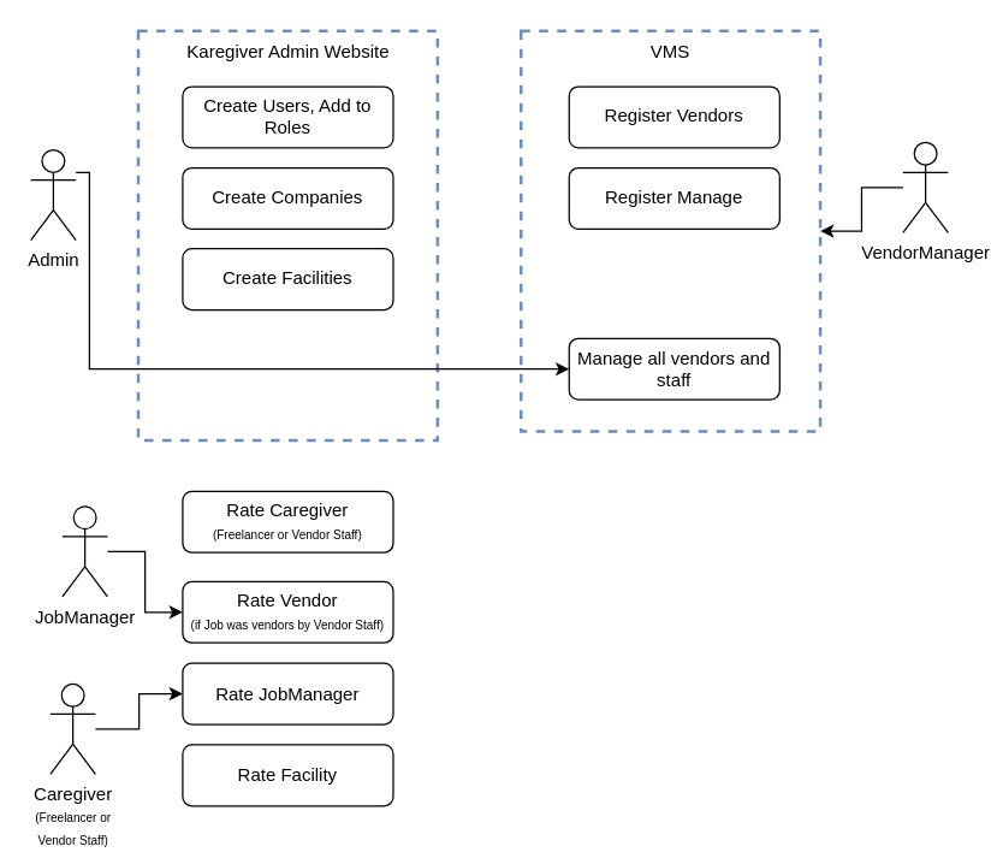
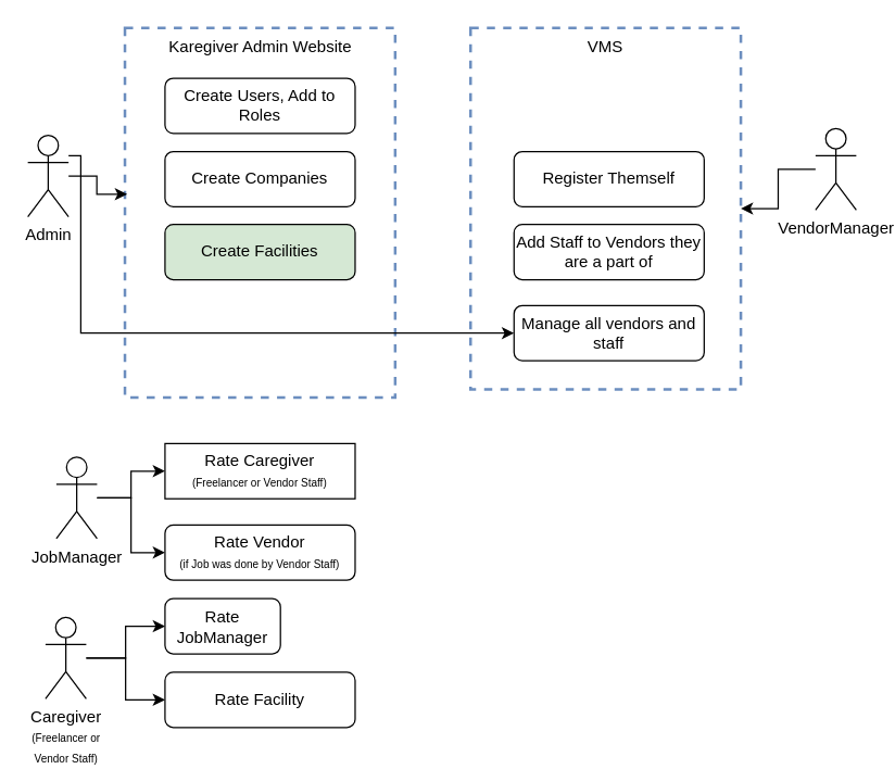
  <mxCell id="0" />
  <mxCell id="1" parent="0" />
  <mxCell id="2" value="Karegiver Admin Website" style="rounded=0;whiteSpace=wrap;html=1;fillColor=none;strokeColor=#6c8ebf;dashed=1;verticalAlign=top;strokeWidth=2;" vertex="1" parent="1"><mxGeometry x="91.5" y="20" width="199" height="272" as="geometry" /></mxCell>
+ <mxCell id="3" style="edgeStyle=orthogonalEdgeStyle;rounded=0;orthogonalLoop=1;jettySize=auto;html=1;" parent="1" source="5" target="9" edge="1"><mxGeometry relative="1" as="geometry" /></mxCell>
  <mxCell id="4" style="edgeStyle=orthogonalEdgeStyle;rounded=0;orthogonalLoop=1;jettySize=auto;html=1;" parent="1" source="5" target="12" edge="1"><mxGeometry relative="1" as="geometry" /></mxCell>
  <mxCell id="5" value="JobManager" style="shape=umlActor;verticalLabelPosition=bottom;verticalAlign=top;html=1;outlineConnect=0;" parent="1" vertex="1"><mxGeometry x="41" y="336" width="30" height="60" as="geometry" /></mxCell>
  <mxCell id="6" style="edgeStyle=orthogonalEdgeStyle;rounded=0;orthogonalLoop=1;jettySize=auto;html=1;" parent="1" source="8" target="10" edge="1"><mxGeometry relative="1" as="geometry" /></mxCell>
+ <mxCell id="7" style="edgeStyle=orthogonalEdgeStyle;rounded=0;orthogonalLoop=1;jettySize=auto;html=1;entryX=0;entryY=0.5;entryDx=0;entryDy=0;" parent="1" source="8" target="11" edge="1"><mxGeometry relative="1" as="geometry" /></mxCell>
  <mxCell id="8" value="Caregiver&lt;br&gt;&lt;span style=&quot;font-size: 8px; text-wrap: wrap;&quot;&gt;(Freelancer or Vendor Staff)&lt;/span&gt;" style="shape=umlActor;verticalLabelPosition=bottom;verticalAlign=top;html=1;outlineConnect=0;" parent="1" vertex="1"><mxGeometry x="33" y="454" width="30" height="60" as="geometry" /></mxCell>
- <mxCell id="9" value="Rate Caregiver &lt;br&gt;&lt;font style=&quot;font-size: 8px;&quot;&gt;(Freelancer or Vendor Staff)&lt;/font&gt;" style="rounded=1;whiteSpace=wrap;html=1;fontStyle=0" parent="1" vertex="1"><mxGeometry x="121" y="326" width="140" height="40.645" as="geometry" /></mxCell>
- <mxCell id="10" value="Rate JobManager" style="rounded=1;whiteSpace=wrap;html=1;fontStyle=0" parent="1" vertex="1"><mxGeometry x="121" y="440.194" width="140" height="40.645" as="geometry" /></mxCell>
+ <mxCell id="9" value="Rate Caregiver &lt;br&gt;&lt;font style=&quot;font-size: 8px;&quot;&gt;(Freelancer or Vendor Staff)&lt;/font&gt;" style="whiteSpace=wrap;html=1;fontStyle=0;rounded=0;" parent="1" vertex="1"><mxGeometry x="121" y="326" width="140" height="40.645" as="geometry" /></mxCell>
+ <mxCell id="10" value="Rate JobManager" style="rounded=1;whiteSpace=wrap;html=1;fontStyle=0" parent="1" vertex="1"><mxGeometry x="121" y="440.194" width="85" height="40.645" as="geometry" /></mxCell>
  <mxCell id="11" value="Rate Facility" style="rounded=1;whiteSpace=wrap;html=1;fontStyle=0" parent="1" vertex="1"><mxGeometry x="121" y="494.387" width="140" height="40.645" as="geometry" /></mxCell>
- <mxCell id="12" value="Rate Vendor&lt;br&gt;&lt;font style=&quot;font-size: 8px;&quot;&gt;(if Job was vendors by Vendor Staff)&lt;/font&gt;" style="rounded=1;whiteSpace=wrap;html=1;fontStyle=0" parent="1" vertex="1"><mxGeometry x="121" y="386.005" width="140" height="40.645" as="geometry" /></mxCell>
+ <mxCell id="12" value="Rate Vendor&lt;br&gt;&lt;font style=&quot;font-size: 8px;&quot;&gt;(if Job was done by Vendor Staff)&lt;/font&gt;" style="rounded=1;whiteSpace=wrap;html=1;fontStyle=0" parent="1" vertex="1"><mxGeometry x="121" y="386.005" width="140" height="40.645" as="geometry" /></mxCell>
  <mxCell id="13" style="edgeStyle=orthogonalEdgeStyle;rounded=0;orthogonalLoop=1;jettySize=auto;html=1;entryX=0;entryY=0.5;entryDx=0;entryDy=0;" edge="1" parent="1" source="14" target="24"><mxGeometry relative="1" as="geometry"><Array as="points"><mxPoint x="59" y="114" /><mxPoint x="59" y="245" /></Array></mxGeometry></mxCell>
  <mxCell id="14" value="Admin" style="shape=umlActor;verticalLabelPosition=bottom;verticalAlign=top;html=1;outlineConnect=0;" vertex="1" parent="1"><mxGeometry x="20" y="99" width="30" height="60" as="geometry" /></mxCell>
  <mxCell id="15" value="Create Users, Add to Roles" style="rounded=1;whiteSpace=wrap;html=1;fontStyle=0" vertex="1" parent="1"><mxGeometry x="121" y="57" width="140" height="40.645" as="geometry" /></mxCell>
  <mxCell id="16" value="Create Companies" style="rounded=1;whiteSpace=wrap;html=1;fontStyle=0" vertex="1" parent="1"><mxGeometry x="121" y="111" width="140" height="40.645" as="geometry" /></mxCell>
- <mxCell id="17" value="Create Facilities" style="rounded=1;whiteSpace=wrap;html=1;fontStyle=0" vertex="1" parent="1"><mxGeometry x="121" y="164.68" width="140" height="40.645" as="geometry" /></mxCell>
+ <mxCell id="17" value="Create Facilities" style="rounded=1;whiteSpace=wrap;html=1;fontStyle=0;fillColor=#d5e8d4;" vertex="1" parent="1"><mxGeometry x="121" y="164.68" width="140" height="40.645" as="geometry" /></mxCell>
  <mxCell id="18" style="edgeStyle=orthogonalEdgeStyle;rounded=0;orthogonalLoop=1;jettySize=auto;html=1;entryX=1;entryY=0.5;entryDx=0;entryDy=0;" edge="1" parent="1" source="19" target="20"><mxGeometry relative="1" as="geometry" /></mxCell>
  <mxCell id="19" value="VendorManager" style="shape=umlActor;verticalLabelPosition=bottom;verticalAlign=top;html=1;outlineConnect=0;" vertex="1" parent="1"><mxGeometry x="600" y="94" width="30" height="60" as="geometry" /></mxCell>
  <mxCell id="20" value="VMS" style="rounded=0;whiteSpace=wrap;html=1;fillColor=none;strokeColor=#6c8ebf;dashed=1;verticalAlign=top;strokeWidth=2;" vertex="1" parent="1"><mxGeometry x="346" y="20" width="199" height="266" as="geometry" /></mxCell>
- <mxCell id="21" value="Register Vendors" style="rounded=1;whiteSpace=wrap;html=1;fontStyle=0" vertex="1" parent="1"><mxGeometry x="378" y="57" width="140" height="40.645" as="geometry" /></mxCell>
- <mxCell id="22" value="Register Manage" style="rounded=1;whiteSpace=wrap;html=1;fontStyle=0" vertex="1" parent="1"><mxGeometry x="378" y="111" width="140" height="40.645" as="geometry" /></mxCell>
+ <mxCell id="22" value="Register Themself" style="rounded=1;whiteSpace=wrap;html=1;fontStyle=0" vertex="1" parent="1"><mxGeometry x="378" y="111" width="140" height="40.645" as="geometry" /></mxCell>
+ <mxCell id="23" value="Add Staff to Vendors they are a part of" style="rounded=1;whiteSpace=wrap;html=1;fontStyle=0" vertex="1" parent="1"><mxGeometry x="378" y="164.68" width="140" height="40.645" as="geometry" /></mxCell>
  <mxCell id="24" value="Manage all vendors and staff" style="rounded=1;whiteSpace=wrap;html=1;fontStyle=0" vertex="1" parent="1"><mxGeometry x="378" y="224.35" width="140" height="40.645" as="geometry" /></mxCell>
+ <mxCell id="25" style="edgeStyle=orthogonalEdgeStyle;rounded=0;orthogonalLoop=1;jettySize=auto;html=1;entryX=0.008;entryY=0.45;entryDx=0;entryDy=0;entryPerimeter=0;" edge="1" parent="1" source="14" target="2"><mxGeometry relative="1" as="geometry" /></mxCell>
